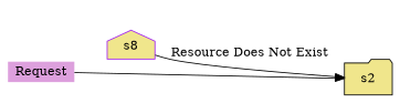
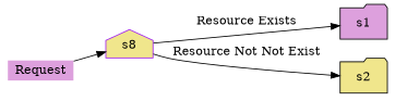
  digraph {
    rankdir=LR
    node [color=black fillcolor=khaki shape=folder style=filled]
    n1 [color=purple label=s8 shape=house]
+   n2 [fillcolor=plum label=s1]
    n3 [label=s2]
    n4 [fillcolor=plum height=0 label=Request shape=none width=0]
-   n1 -> n3 [label="Resource Does Not Exist"]
-   n4 -> n3
+   n1 -> n2 [label="Resource Exists"]
+   n1 -> n3 [label="Resource Not Not Exist"]
+   n4 -> n1
  }
